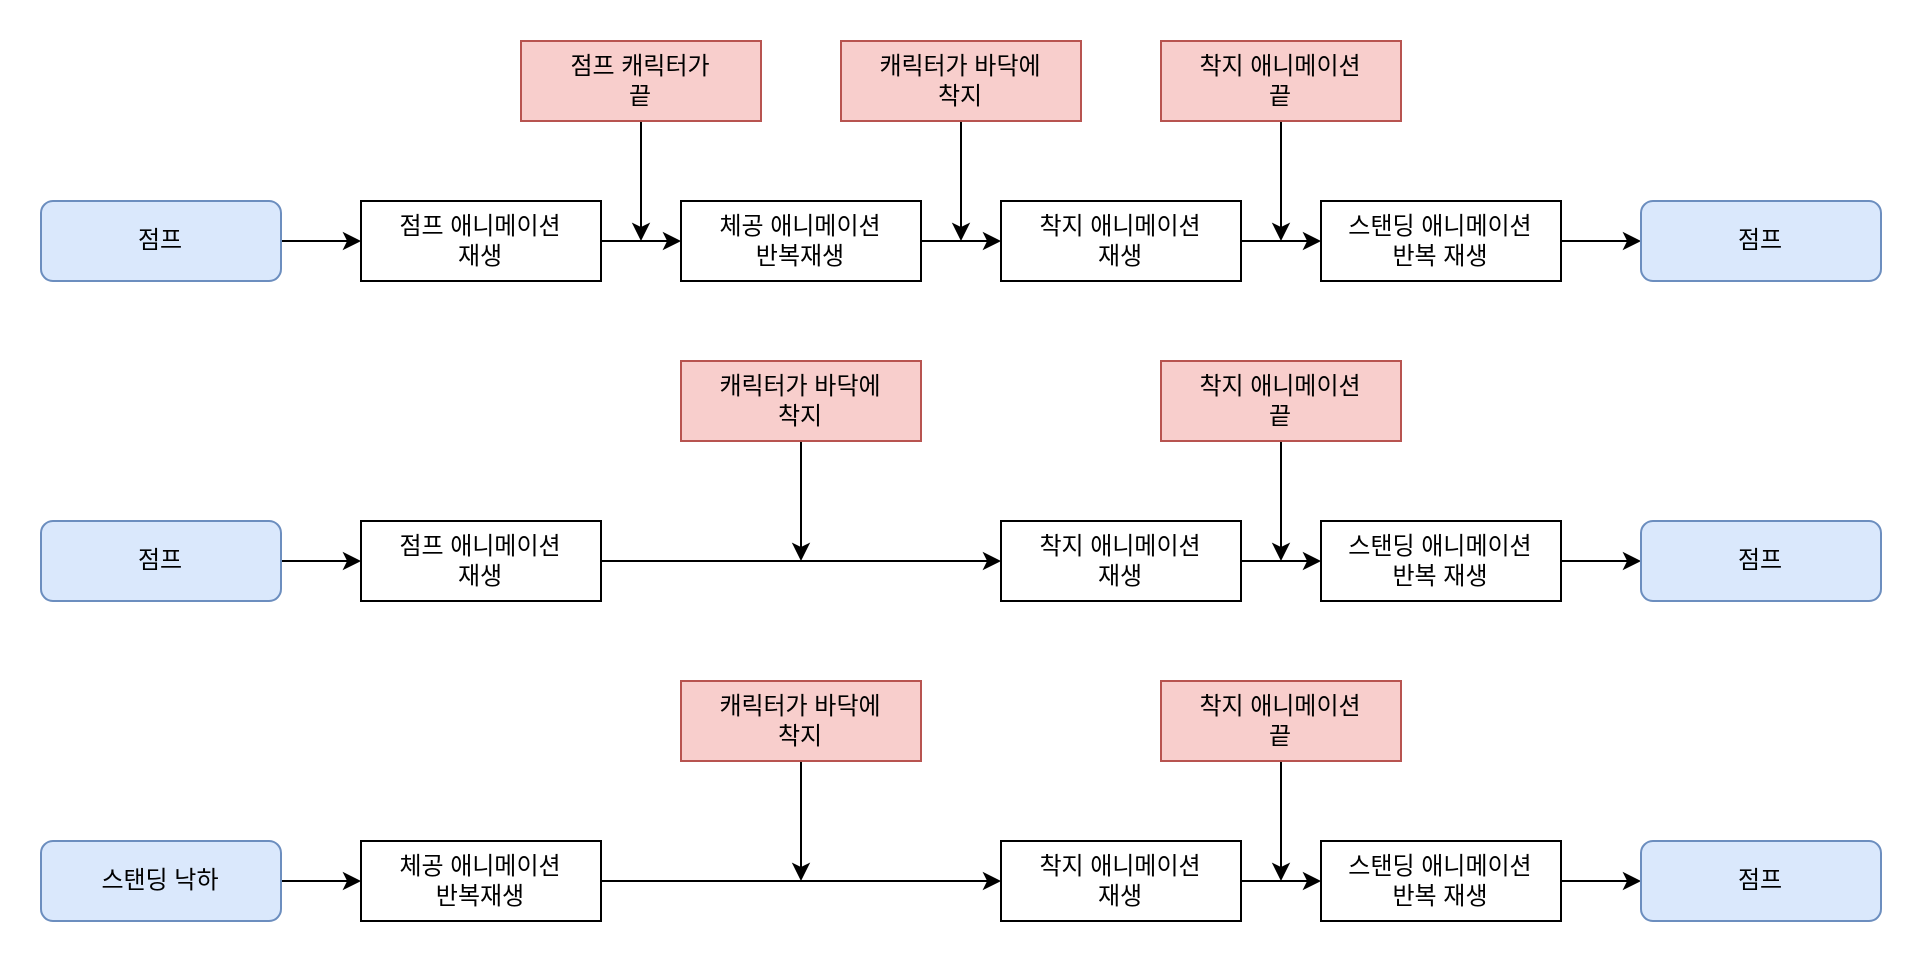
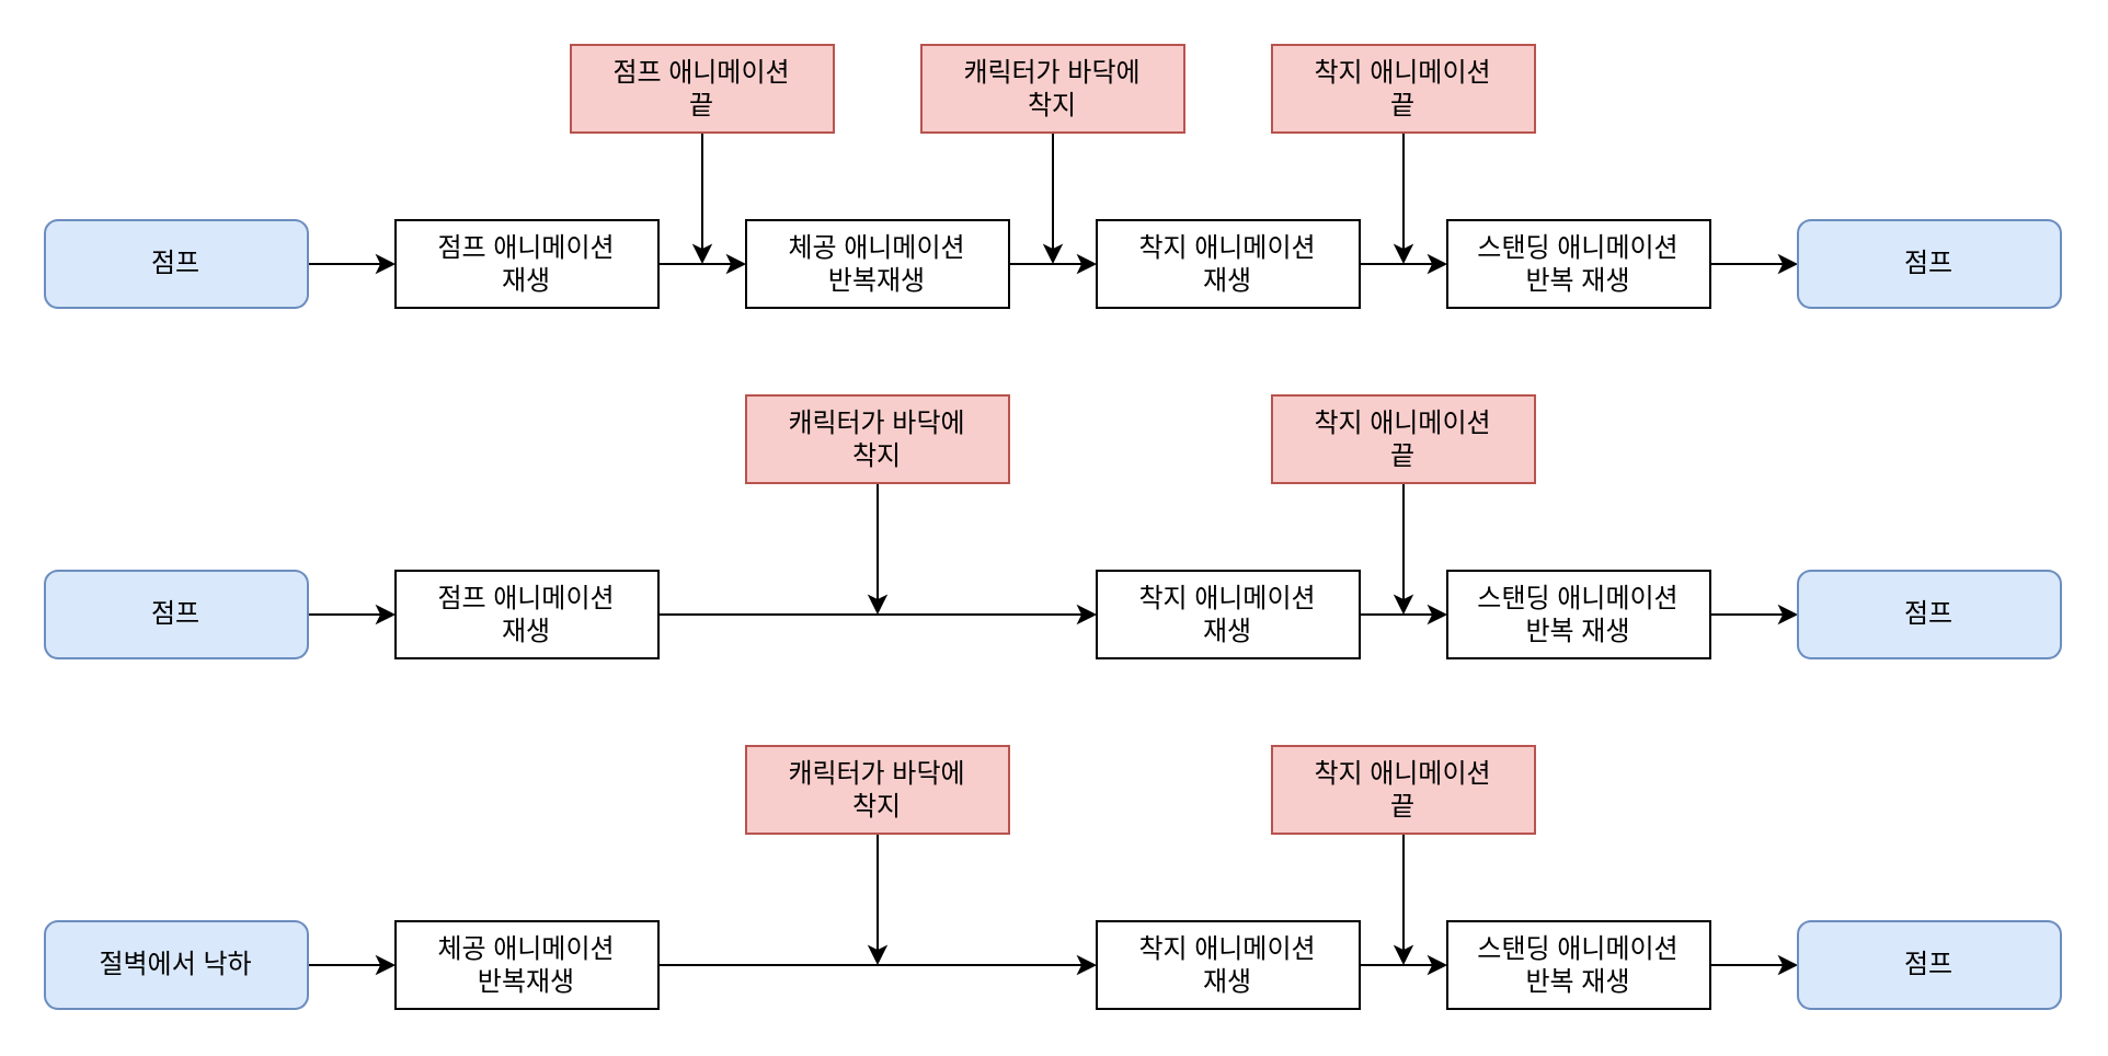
  <mxCell id="0" />
  <mxCell id="1" parent="0" />
  <mxCell id="2" style="edgeStyle=orthogonalEdgeStyle;rounded=0;orthogonalLoop=1;jettySize=auto;html=1;exitX=1;exitY=0.5;exitDx=0;exitDy=0;entryX=0;entryY=0.5;entryDx=0;entryDy=0;" edge="1" parent="1" source="3" target="5"><mxGeometry relative="1" as="geometry" /></mxCell>
  <mxCell id="3" value="점프 애니메이션&lt;br&gt;재생" style="rounded=0;whiteSpace=wrap;html=1;" vertex="1" parent="1"><mxGeometry x="180" y="100" width="120" height="40" as="geometry" /></mxCell>
  <mxCell id="4" style="edgeStyle=orthogonalEdgeStyle;rounded=0;orthogonalLoop=1;jettySize=auto;html=1;exitX=1;exitY=0.5;exitDx=0;exitDy=0;entryX=0;entryY=0.5;entryDx=0;entryDy=0;" edge="1" parent="1" source="5" target="11"><mxGeometry relative="1" as="geometry" /></mxCell>
  <mxCell id="5" value="체공 애니메이션&lt;br&gt;반복재생" style="rounded=0;whiteSpace=wrap;html=1;" vertex="1" parent="1"><mxGeometry x="340" y="100" width="120" height="40" as="geometry" /></mxCell>
  <mxCell id="6" style="edgeStyle=orthogonalEdgeStyle;rounded=0;orthogonalLoop=1;jettySize=auto;html=1;exitX=1;exitY=0.5;exitDx=0;exitDy=0;entryX=0;entryY=0.5;entryDx=0;entryDy=0;" edge="1" parent="1" source="7" target="3"><mxGeometry relative="1" as="geometry" /></mxCell>
  <mxCell id="7" value="점프" style="rounded=1;whiteSpace=wrap;html=1;fillColor=#dae8fc;strokeColor=#6c8ebf;" vertex="1" parent="1"><mxGeometry x="20" y="100" width="120" height="40" as="geometry" /></mxCell>
  <mxCell id="8" style="edgeStyle=orthogonalEdgeStyle;rounded=0;orthogonalLoop=1;jettySize=auto;html=1;exitX=0.5;exitY=1;exitDx=0;exitDy=0;" edge="1" parent="1" source="9"><mxGeometry relative="1" as="geometry"><mxPoint x="320" y="120" as="targetPoint" /></mxGeometry></mxCell>
- <mxCell id="9" value="점프 캐릭터가&lt;br&gt;끝" style="rounded=0;whiteSpace=wrap;html=1;fillColor=#f8cecc;strokeColor=#b85450;" vertex="1" parent="1"><mxGeometry x="260" y="20" width="120" height="40" as="geometry" /></mxCell>
+ <mxCell id="9" value="점프 애니메이션&lt;br&gt;끝" style="rounded=0;whiteSpace=wrap;html=1;fillColor=#f8cecc;strokeColor=#b85450;" vertex="1" parent="1"><mxGeometry x="260" y="20" width="120" height="40" as="geometry" /></mxCell>
  <mxCell id="10" style="edgeStyle=orthogonalEdgeStyle;rounded=0;orthogonalLoop=1;jettySize=auto;html=1;exitX=1;exitY=0.5;exitDx=0;exitDy=0;" edge="1" parent="1" source="11" target="13"><mxGeometry relative="1" as="geometry"><mxPoint x="660" y="120" as="targetPoint" /></mxGeometry></mxCell>
  <mxCell id="11" value="착지 애니메이션&lt;br&gt;재생" style="rounded=0;whiteSpace=wrap;html=1;" vertex="1" parent="1"><mxGeometry x="500" y="100" width="120" height="40" as="geometry" /></mxCell>
  <mxCell id="12" style="edgeStyle=orthogonalEdgeStyle;rounded=0;orthogonalLoop=1;jettySize=auto;html=1;exitX=1;exitY=0.5;exitDx=0;exitDy=0;" edge="1" parent="1" source="13" target="14"><mxGeometry relative="1" as="geometry" /></mxCell>
  <mxCell id="13" value="스탠딩 애니메이션&lt;br&gt;반복 재생" style="rounded=0;whiteSpace=wrap;html=1;" vertex="1" parent="1"><mxGeometry x="660" y="100" width="120" height="40" as="geometry" /></mxCell>
  <mxCell id="14" value="점프" style="rounded=1;whiteSpace=wrap;html=1;fillColor=#dae8fc;strokeColor=#6c8ebf;" vertex="1" parent="1"><mxGeometry x="820" y="100" width="120" height="40" as="geometry" /></mxCell>
  <mxCell id="15" style="edgeStyle=orthogonalEdgeStyle;rounded=0;orthogonalLoop=1;jettySize=auto;html=1;exitX=0.5;exitY=1;exitDx=0;exitDy=0;" edge="1" parent="1" source="16"><mxGeometry relative="1" as="geometry"><mxPoint x="480" y="120" as="targetPoint" /></mxGeometry></mxCell>
  <mxCell id="16" value="캐릭터가 바닥에&lt;br&gt;착지" style="rounded=0;whiteSpace=wrap;html=1;fillColor=#f8cecc;strokeColor=#b85450;" vertex="1" parent="1"><mxGeometry x="420" y="20" width="120" height="40" as="geometry" /></mxCell>
  <mxCell id="17" style="edgeStyle=orthogonalEdgeStyle;rounded=0;orthogonalLoop=1;jettySize=auto;html=1;exitX=0.5;exitY=1;exitDx=0;exitDy=0;" edge="1" parent="1" source="18"><mxGeometry relative="1" as="geometry"><mxPoint x="640" y="120" as="targetPoint" /></mxGeometry></mxCell>
  <mxCell id="18" value="착지 애니메이션&lt;br&gt;끝" style="rounded=0;whiteSpace=wrap;html=1;fillColor=#f8cecc;strokeColor=#b85450;" vertex="1" parent="1"><mxGeometry x="580" y="20" width="120" height="40" as="geometry" /></mxCell>
  <mxCell id="19" style="edgeStyle=orthogonalEdgeStyle;rounded=0;orthogonalLoop=1;jettySize=auto;html=1;exitX=1;exitY=0.5;exitDx=0;exitDy=0;entryX=0;entryY=0.5;entryDx=0;entryDy=0;" edge="1" parent="1" source="20" target="24"><mxGeometry relative="1" as="geometry" /></mxCell>
  <mxCell id="20" value="점프 애니메이션&lt;br&gt;재생" style="rounded=0;whiteSpace=wrap;html=1;" vertex="1" parent="1"><mxGeometry x="180" y="260" width="120" height="40" as="geometry" /></mxCell>
  <mxCell id="21" style="edgeStyle=orthogonalEdgeStyle;rounded=0;orthogonalLoop=1;jettySize=auto;html=1;exitX=1;exitY=0.5;exitDx=0;exitDy=0;entryX=0;entryY=0.5;entryDx=0;entryDy=0;" edge="1" parent="1" source="22" target="20"><mxGeometry relative="1" as="geometry" /></mxCell>
  <mxCell id="22" value="점프" style="rounded=1;whiteSpace=wrap;html=1;fillColor=#dae8fc;strokeColor=#6c8ebf;" vertex="1" parent="1"><mxGeometry x="20" y="260" width="120" height="40" as="geometry" /></mxCell>
  <mxCell id="23" style="edgeStyle=orthogonalEdgeStyle;rounded=0;orthogonalLoop=1;jettySize=auto;html=1;exitX=1;exitY=0.5;exitDx=0;exitDy=0;" edge="1" parent="1" source="24" target="26"><mxGeometry relative="1" as="geometry"><mxPoint x="660" y="280" as="targetPoint" /></mxGeometry></mxCell>
  <mxCell id="24" value="착지 애니메이션&lt;br&gt;재생" style="rounded=0;whiteSpace=wrap;html=1;" vertex="1" parent="1"><mxGeometry x="500" y="260" width="120" height="40" as="geometry" /></mxCell>
  <mxCell id="25" style="edgeStyle=orthogonalEdgeStyle;rounded=0;orthogonalLoop=1;jettySize=auto;html=1;exitX=1;exitY=0.5;exitDx=0;exitDy=0;" edge="1" parent="1" source="26" target="27"><mxGeometry relative="1" as="geometry" /></mxCell>
  <mxCell id="26" value="스탠딩 애니메이션&lt;br&gt;반복 재생" style="rounded=0;whiteSpace=wrap;html=1;" vertex="1" parent="1"><mxGeometry x="660" y="260" width="120" height="40" as="geometry" /></mxCell>
  <mxCell id="27" value="점프" style="rounded=1;whiteSpace=wrap;html=1;fillColor=#dae8fc;strokeColor=#6c8ebf;" vertex="1" parent="1"><mxGeometry x="820" y="260" width="120" height="40" as="geometry" /></mxCell>
  <mxCell id="28" style="edgeStyle=orthogonalEdgeStyle;rounded=0;orthogonalLoop=1;jettySize=auto;html=1;exitX=0.5;exitY=1;exitDx=0;exitDy=0;" edge="1" parent="1" source="29"><mxGeometry relative="1" as="geometry"><mxPoint x="400" y="280" as="targetPoint" /></mxGeometry></mxCell>
  <mxCell id="29" value="캐릭터가 바닥에&lt;br&gt;착지" style="rounded=0;whiteSpace=wrap;html=1;fillColor=#f8cecc;strokeColor=#b85450;" vertex="1" parent="1"><mxGeometry x="340" y="180" width="120" height="40" as="geometry" /></mxCell>
  <mxCell id="30" style="edgeStyle=orthogonalEdgeStyle;rounded=0;orthogonalLoop=1;jettySize=auto;html=1;exitX=0.5;exitY=1;exitDx=0;exitDy=0;" edge="1" parent="1" source="31"><mxGeometry relative="1" as="geometry"><mxPoint x="640" y="280" as="targetPoint" /></mxGeometry></mxCell>
  <mxCell id="31" value="착지 애니메이션&lt;br&gt;끝" style="rounded=0;whiteSpace=wrap;html=1;fillColor=#f8cecc;strokeColor=#b85450;" vertex="1" parent="1"><mxGeometry x="580" y="180" width="120" height="40" as="geometry" /></mxCell>
  <mxCell id="32" style="edgeStyle=orthogonalEdgeStyle;rounded=0;orthogonalLoop=1;jettySize=auto;html=1;exitX=1;exitY=0.5;exitDx=0;exitDy=0;entryX=0;entryY=0.5;entryDx=0;entryDy=0;" edge="1" parent="1" source="33" target="37"><mxGeometry relative="1" as="geometry" /></mxCell>
  <mxCell id="33" value="체공 애니메이션&lt;br&gt;반복재생" style="rounded=0;whiteSpace=wrap;html=1;" vertex="1" parent="1"><mxGeometry x="180" y="420" width="120" height="40" as="geometry" /></mxCell>
  <mxCell id="34" style="edgeStyle=orthogonalEdgeStyle;rounded=0;orthogonalLoop=1;jettySize=auto;html=1;exitX=1;exitY=0.5;exitDx=0;exitDy=0;entryX=0;entryY=0.5;entryDx=0;entryDy=0;" edge="1" parent="1" source="35" target="33"><mxGeometry relative="1" as="geometry" /></mxCell>
- <mxCell id="35" value="스탠딩 낙하" style="rounded=1;whiteSpace=wrap;html=1;fillColor=#dae8fc;strokeColor=#6c8ebf;" vertex="1" parent="1"><mxGeometry x="20" y="420" width="120" height="40" as="geometry" /></mxCell>
+ <mxCell id="35" value="절벽에서 낙하" style="rounded=1;whiteSpace=wrap;html=1;fillColor=#dae8fc;strokeColor=#6c8ebf;" vertex="1" parent="1"><mxGeometry x="20" y="420" width="120" height="40" as="geometry" /></mxCell>
  <mxCell id="36" style="edgeStyle=orthogonalEdgeStyle;rounded=0;orthogonalLoop=1;jettySize=auto;html=1;exitX=1;exitY=0.5;exitDx=0;exitDy=0;" edge="1" parent="1" source="37" target="39"><mxGeometry relative="1" as="geometry"><mxPoint x="660" y="440" as="targetPoint" /></mxGeometry></mxCell>
  <mxCell id="37" value="착지 애니메이션&lt;br&gt;재생" style="rounded=0;whiteSpace=wrap;html=1;" vertex="1" parent="1"><mxGeometry x="500" y="420" width="120" height="40" as="geometry" /></mxCell>
  <mxCell id="38" style="edgeStyle=orthogonalEdgeStyle;rounded=0;orthogonalLoop=1;jettySize=auto;html=1;exitX=1;exitY=0.5;exitDx=0;exitDy=0;" edge="1" parent="1" source="39" target="40"><mxGeometry relative="1" as="geometry" /></mxCell>
  <mxCell id="39" value="스탠딩 애니메이션&lt;br&gt;반복 재생" style="rounded=0;whiteSpace=wrap;html=1;" vertex="1" parent="1"><mxGeometry x="660" y="420" width="120" height="40" as="geometry" /></mxCell>
  <mxCell id="40" value="점프" style="rounded=1;whiteSpace=wrap;html=1;fillColor=#dae8fc;strokeColor=#6c8ebf;" vertex="1" parent="1"><mxGeometry x="820" y="420" width="120" height="40" as="geometry" /></mxCell>
  <mxCell id="41" style="edgeStyle=orthogonalEdgeStyle;rounded=0;orthogonalLoop=1;jettySize=auto;html=1;exitX=0.5;exitY=1;exitDx=0;exitDy=0;" edge="1" parent="1" source="42"><mxGeometry relative="1" as="geometry"><mxPoint x="400" y="440" as="targetPoint" /></mxGeometry></mxCell>
  <mxCell id="42" value="캐릭터가 바닥에&lt;br&gt;착지" style="rounded=0;whiteSpace=wrap;html=1;fillColor=#f8cecc;strokeColor=#b85450;" vertex="1" parent="1"><mxGeometry x="340" y="340" width="120" height="40" as="geometry" /></mxCell>
  <mxCell id="43" style="edgeStyle=orthogonalEdgeStyle;rounded=0;orthogonalLoop=1;jettySize=auto;html=1;exitX=0.5;exitY=1;exitDx=0;exitDy=0;" edge="1" parent="1" source="44"><mxGeometry relative="1" as="geometry"><mxPoint x="640" y="440" as="targetPoint" /></mxGeometry></mxCell>
  <mxCell id="44" value="착지 애니메이션&lt;br&gt;끝" style="rounded=0;whiteSpace=wrap;html=1;fillColor=#f8cecc;strokeColor=#b85450;" vertex="1" parent="1"><mxGeometry x="580" y="340" width="120" height="40" as="geometry" /></mxCell>
